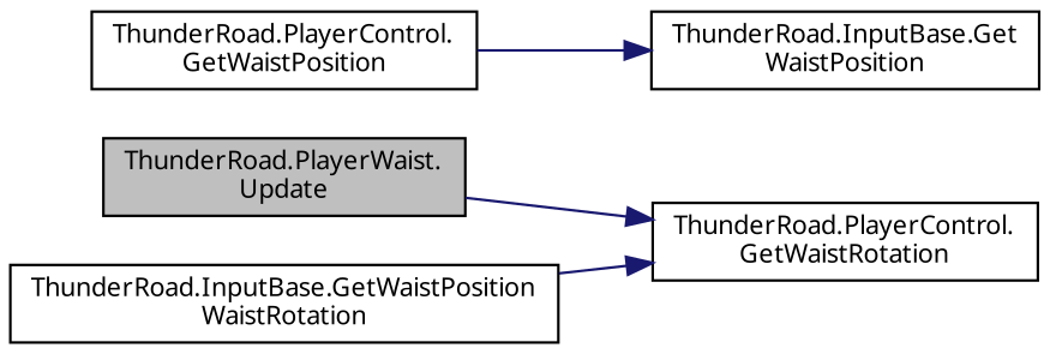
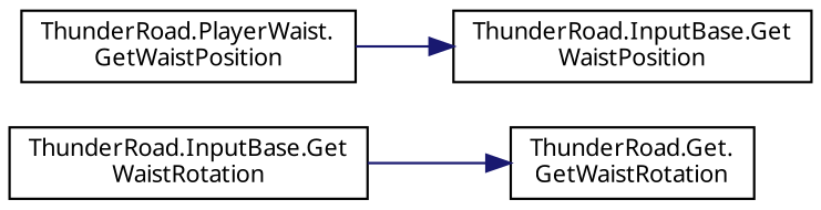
  digraph {
    fontname="Noto Sans"
    rankdir=LR
    node [color=black fillcolor=white fontname="Noto Sans" fontsize=10 shape=record style=filled]
    edge [color=midnightblue fontname="Noto Sans" fontsize=10 labelfontname=Helvetica labelfontsize=10 style=solid]
-   n1 [fillcolor=grey75 fontcolor=black height=0.2 label="ThunderRoad.PlayerWaist.\lUpdate" width=0.4]
-   n2 [height=0.2 label="ThunderRoad.PlayerControl.\lGetWaistRotation" width=0.4]
-   n3 [height=0.2 label="ThunderRoad.PlayerControl.\lGetWaistPosition" width=0.4]
+   n2 [height=0.2 label="ThunderRoad.Get.\lGetWaistRotation" width=0.4]
+   n3 [height=0.2 label="ThunderRoad.PlayerWaist.\lGetWaistPosition" width=0.4]
    n4 [height=0.2 label="ThunderRoad.InputBase.Get\lWaistPosition" width=0.4]
-   n5 [height=0.2 label="ThunderRoad.InputBase.GetWaistPosition\lWaistRotation" width=0.4]
-   n1 -> n2
+   n5 [height=0.2 label="ThunderRoad.InputBase.Get\lWaistRotation" width=0.4]
    n3 -> n4
    n5 -> n2
  }
